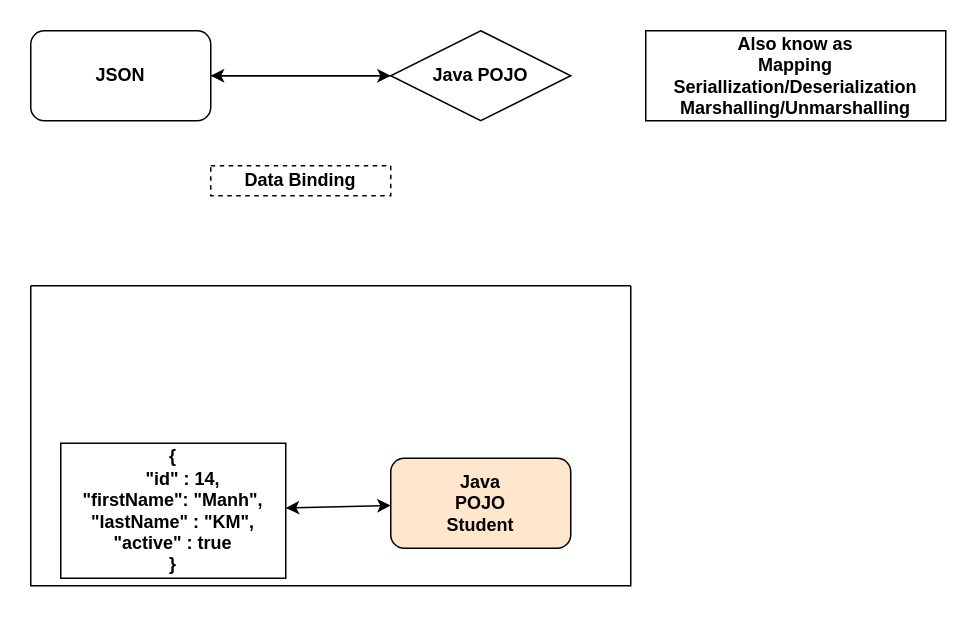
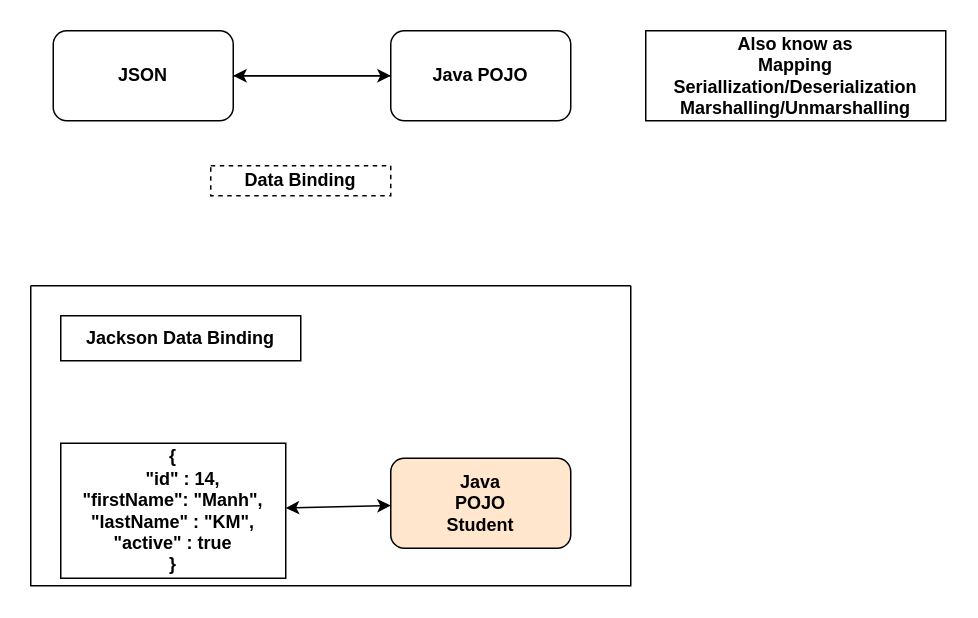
  <mxCell id="0" />
  <mxCell id="1" parent="0" />
- <mxCell id="2" value="Java POJO" style="rhombus;whiteSpace=wrap;html=1;fontStyle=1;" vertex="1" parent="1"><mxGeometry x="260" y="20" width="120" height="60" as="geometry" /></mxCell>
+ <mxCell id="2" value="Java POJO" style="rounded=1;whiteSpace=wrap;html=1;fontStyle=1" vertex="1" parent="1"><mxGeometry x="260" y="20" width="120" height="60" as="geometry" /></mxCell>
  <mxCell id="3" value="" style="endArrow=classic;html=1;exitX=1;exitY=0.5;exitDx=0;exitDy=0;" edge="1" parent="1" source="7" target="2"><mxGeometry width="50" height="50" relative="1" as="geometry"><mxPoint x="200" y="220" as="sourcePoint" /><mxPoint x="340" y="220" as="targetPoint" /></mxGeometry></mxCell>
  <mxCell id="4" value="" style="endArrow=classic;html=1;" edge="1" parent="1" source="2" target="7"><mxGeometry width="50" height="50" relative="1" as="geometry"><mxPoint x="140" y="260" as="sourcePoint" /><mxPoint x="190" y="210" as="targetPoint" /></mxGeometry></mxCell>
  <mxCell id="5" value="Data Binding" style="rounded=0;whiteSpace=wrap;html=1;fontStyle=1;dashed=1;" vertex="1" parent="1"><mxGeometry x="140" y="110" width="120" height="20" as="geometry" /></mxCell>
  <mxCell id="6" value="Also know as&lt;br&gt;Mapping&lt;br&gt;Seriallization/Deserialization&lt;br&gt;Marshalling/Unmarshalling" style="rounded=0;whiteSpace=wrap;html=1;fontStyle=1" vertex="1" parent="1"><mxGeometry x="430" y="20" width="200" height="60" as="geometry" /></mxCell>
- <mxCell id="7" value="JSON" style="rounded=1;whiteSpace=wrap;html=1;fontStyle=1" vertex="1" parent="1"><mxGeometry x="20" y="20" width="120" height="60" as="geometry" /></mxCell>
+ <mxCell id="7" value="JSON" style="rounded=1;whiteSpace=wrap;html=1;fontStyle=1" vertex="1" parent="1"><mxGeometry x="35" y="20" width="120" height="60" as="geometry" /></mxCell>
  <mxCell id="8" value="" style="swimlane;startSize=0;rounded=1;html=1;" vertex="1" parent="1"><mxGeometry x="20" y="190" width="400" height="200" as="geometry" /></mxCell>
+ <mxCell id="9" value="&lt;b&gt;Jackson Data Binding&lt;/b&gt;" style="rounded=0;whiteSpace=wrap;html=1;" vertex="1" parent="8"><mxGeometry x="20" y="20" width="160" height="30" as="geometry" /></mxCell>
  <mxCell id="10" value="{&lt;br&gt;&amp;nbsp; &amp;nbsp; &quot;id&quot; : 14,&lt;br&gt;&quot;firstName&quot;: &quot;Manh&quot;,&lt;br&gt;&quot;lastName&quot; : &quot;KM&quot;,&lt;br&gt;&quot;active&quot; : true&lt;br&gt;}" style="rounded=0;whiteSpace=wrap;html=1;fontStyle=1" vertex="1" parent="8"><mxGeometry x="20" y="105" width="150" height="90" as="geometry" /></mxCell>
  <mxCell id="11" value="Java&lt;br&gt;POJO&lt;br&gt;Student" style="rounded=1;whiteSpace=wrap;html=1;fontStyle=1;fillColor=#ffe6cc;" vertex="1" parent="8"><mxGeometry x="240" y="115" width="120" height="60" as="geometry" /></mxCell>
  <mxCell id="12" value="" style="endArrow=classic;startArrow=classic;html=1;" edge="1" parent="8" source="10" target="11"><mxGeometry width="50" height="50" relative="1" as="geometry"><mxPoint x="200" y="140" as="sourcePoint" /><mxPoint x="250" y="90" as="targetPoint" /></mxGeometry></mxCell>
